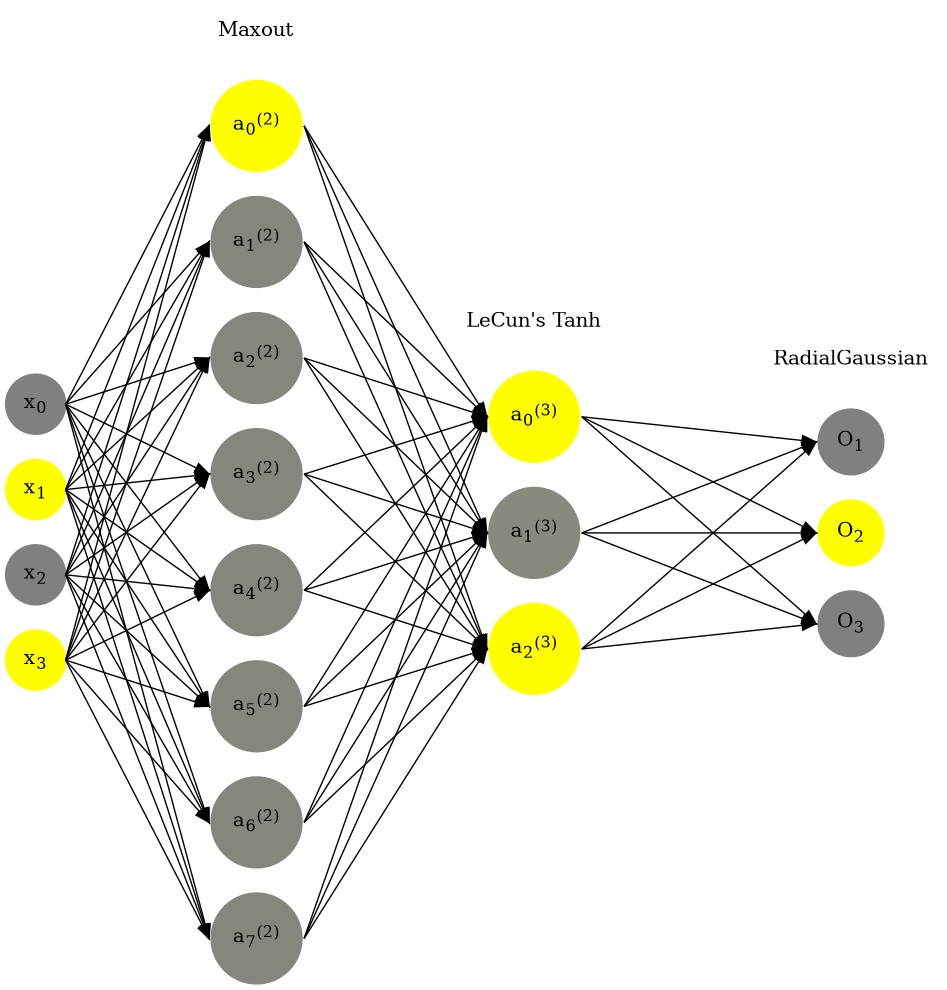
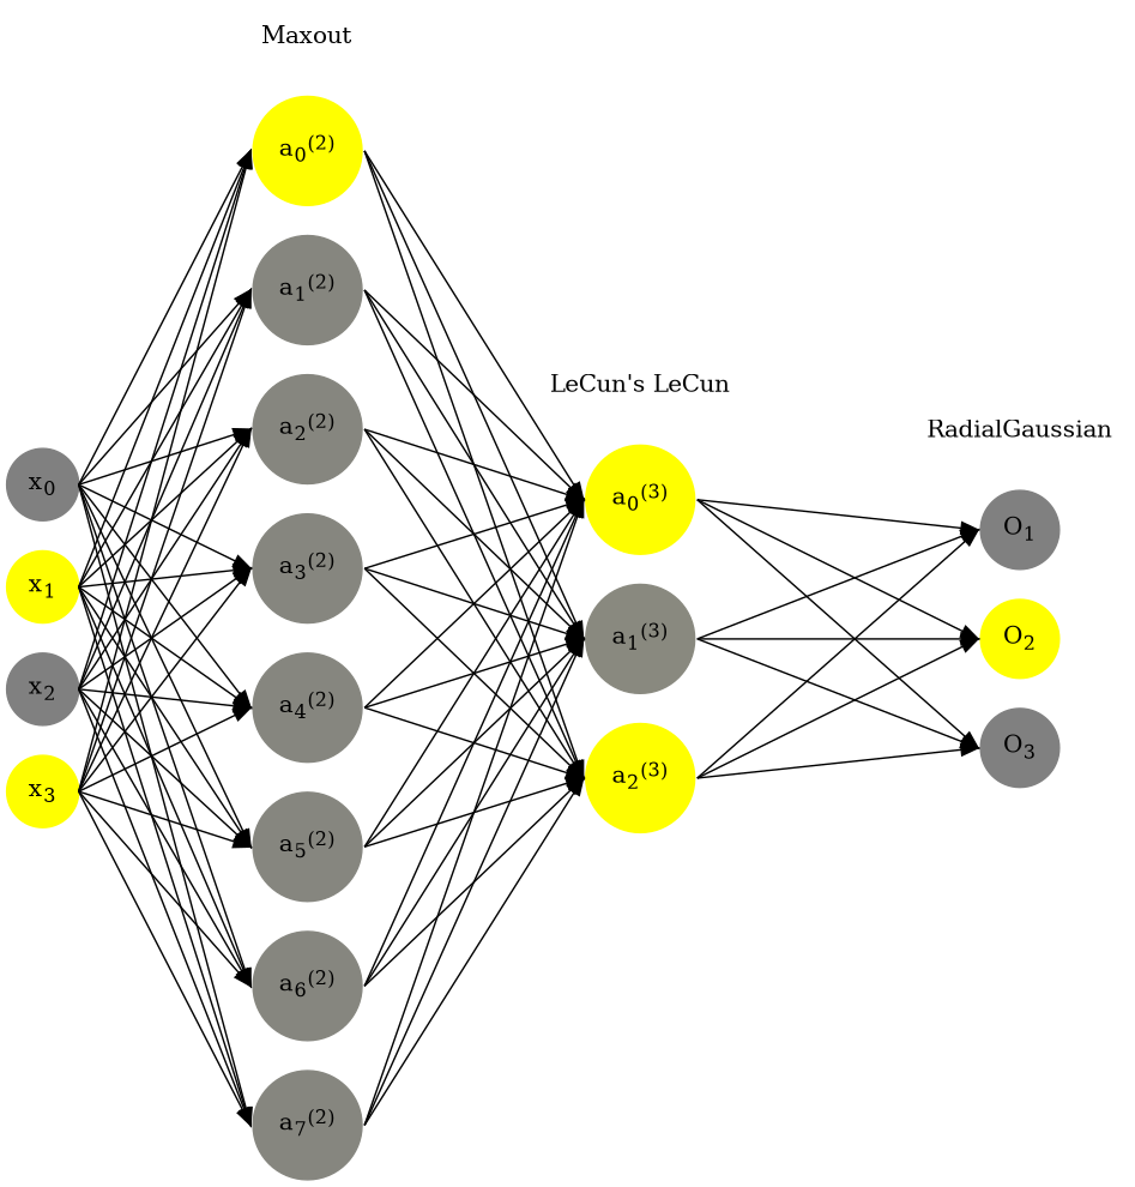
  digraph {
    rankdir=LR
    ranksep=1.4
    splines=false
    node [color="0.1667, 0.054622, 0.527311" fillcolor="0.1667, 0.054622, 0.527311" shape=circle style=filled]
    edge [headport=w style=solid tailport=e]
    n1 [color="0.1667, 0.0, 0.5" fillcolor="0.1667, 0.0, 0.5" label=<x<sub>0</sub>>]
    n2 [color="0.1667, 1.0, 1.0" fillcolor="0.1667, 1.0, 1.0" label=<x<sub>1</sub>>]
    n3 [color="0.1667, 0.0, 0.5" fillcolor="0.1667, 0.0, 0.5" label=<x<sub>2</sub>>]
    n4 [color="0.1667, 1.0, 1.0" fillcolor="0.1667, 1.0, 1.0" label=<x<sub>3</sub>>]
    n5 [color="0.1667, 1.540239, 1.270120" fillcolor="0.1667, 1.540239, 1.270120" label=<a<sub>0</sub><sup>(2)</sup>>]
    n6 [label=<a<sub>1</sub><sup>(2)</sup>>]
    n7 [label=<a<sub>2</sub><sup>(2)</sup>>]
    n8 [label=<a<sub>3</sub><sup>(2)</sup>>]
    n9 [label=<a<sub>4</sub><sup>(2)</sup>>]
    n10 [label=<a<sub>5</sub><sup>(2)</sup>>]
    n11 [label=<a<sub>6</sub><sup>(2)</sup>>]
    n12 [label=<a<sub>7</sub><sup>(2)</sup>>]
    n13 [color="0.1667, 1.711567, 1.355783" fillcolor="0.1667, 1.711567, 1.355783" label=<a<sub>0</sub><sup>(3)</sup>>]
    n14 [color="0.1667, 0.076140, 0.538070" fillcolor="0.1667, 0.076140, 0.538070" label=<a<sub>1</sub><sup>(3)</sup>>]
    n15 [color="0.1667, 1.530907, 1.265453" fillcolor="0.1667, 1.530907, 1.265453" label=<a<sub>2</sub><sup>(3)</sup>>]
    n16 [color="0.1667, 0.0, 0.5" fillcolor="0.1667, 0.0, 0.5" label=<O<sub>1</sub>>]
    n17 [color="0.1667, 1.0, 1.0" fillcolor="0.1667, 1.0, 1.0" label=<O<sub>2</sub>>]
    n18 [color="0.1667, 0.0, 0.5" fillcolor="0.1667, 0.0, 0.5" label=<O<sub>3</sub>>]
    n19 [label=Maxout shape=plaintext color="" fillcolor="" style=""]
-   n20 [label="LeCun's Tanh" shape=plaintext color="" fillcolor="" style=""]
+   n20 [label="LeCun's LeCun" shape=plaintext color="" fillcolor="" style=""]
    n21 [label=RadialGaussian shape=plaintext color="" fillcolor="" style=""]
    subgraph sub_1 {
      n1
    }
    subgraph sub_2 {
      n2
    }
    subgraph sub_3 {
      n3
    }
    subgraph sub_4 {
      n4
    }
    subgraph sub_5 {
      n5
    }
    subgraph sub_6 {
      n6
    }
    subgraph sub_7 {
      n7
    }
    subgraph sub_8 {
      n8
    }
    subgraph sub_9 {
      n9
    }
    subgraph sub_10 {
      n10
    }
    subgraph sub_11 {
      n11
    }
    subgraph sub_12 {
      n12
    }
    subgraph sub_13 {
      n13
    }
    subgraph sub_14 {
      n14
    }
    subgraph sub_15 {
      n15
    }
    subgraph sub_16 {
      n16
    }
    subgraph sub_17 {
      n17
    }
    subgraph sub_18 {
      n18
    }
    subgraph sub_19 {
      rank=same
      n1
      n2
      n3
      n4
    }
    subgraph sub_20 {
      rank=same
      n5
      n6
      n7
      n8
      n9
      n10
      n11
      n12
    }
    subgraph sub_21 {
      rank=same
      n13
      n14
      n15
    }
    subgraph sub_22 {
      rank=same
      n16
      n17
      n18
    }
    subgraph sub_23 {
      rank=same
      n5
      n19
    }
    subgraph sub_24 {
      rank=same
      n13
      n20
    }
    subgraph sub_25 {
      rank=same
      n16
      n21
    }
    n1 -> n2 [style=invis]
    n1 -> n5
    n1 -> n6
    n1 -> n7
    n1 -> n8
    n1 -> n9
    n1 -> n10
    n1 -> n11
    n1 -> n12
    n2 -> n3 [style=invis]
    n2 -> n5
    n2 -> n6
    n2 -> n7
    n2 -> n8
    n2 -> n9
    n2 -> n10
    n2 -> n11
    n2 -> n12
    n3 -> n4 [style=invis]
    n3 -> n5
    n3 -> n6
    n3 -> n7
    n3 -> n8
    n3 -> n9
    n3 -> n10
    n3 -> n11
    n3 -> n12
    n4 -> n5
    n4 -> n6
    n4 -> n7
    n4 -> n8
    n4 -> n9
    n4 -> n10
    n4 -> n11
    n4 -> n12
    n5 -> n6 [style=invis]
    n5 -> n13
    n5 -> n14
    n5 -> n15
    n6 -> n7 [style=invis]
    n6 -> n13
    n6 -> n14
    n6 -> n15
    n7 -> n8 [style=invis]
    n7 -> n13
    n7 -> n14
    n7 -> n15
    n8 -> n9 [style=invis]
    n8 -> n13
    n8 -> n14
    n8 -> n15
    n9 -> n10 [style=invis]
    n9 -> n13
    n9 -> n14
    n9 -> n15
    n10 -> n11 [style=invis]
    n10 -> n13
    n10 -> n14
    n10 -> n15
    n11 -> n12 [style=invis]
    n11 -> n13
    n11 -> n14
    n11 -> n15
    n12 -> n13
    n12 -> n14
    n12 -> n15
    n13 -> n14 [style=invis]
    n13 -> n16
    n13 -> n17
    n13 -> n18
    n14 -> n15 [style=invis]
    n14 -> n16
    n14 -> n17
    n14 -> n18
    n15 -> n16
    n15 -> n17
    n15 -> n18
    n16 -> n17 [style=invis]
    n17 -> n18 [style=invis]
    n19 -> n5 [style=invis]
    n20 -> n13 [style=invis]
    n21 -> n16 [style=invis]
  }
